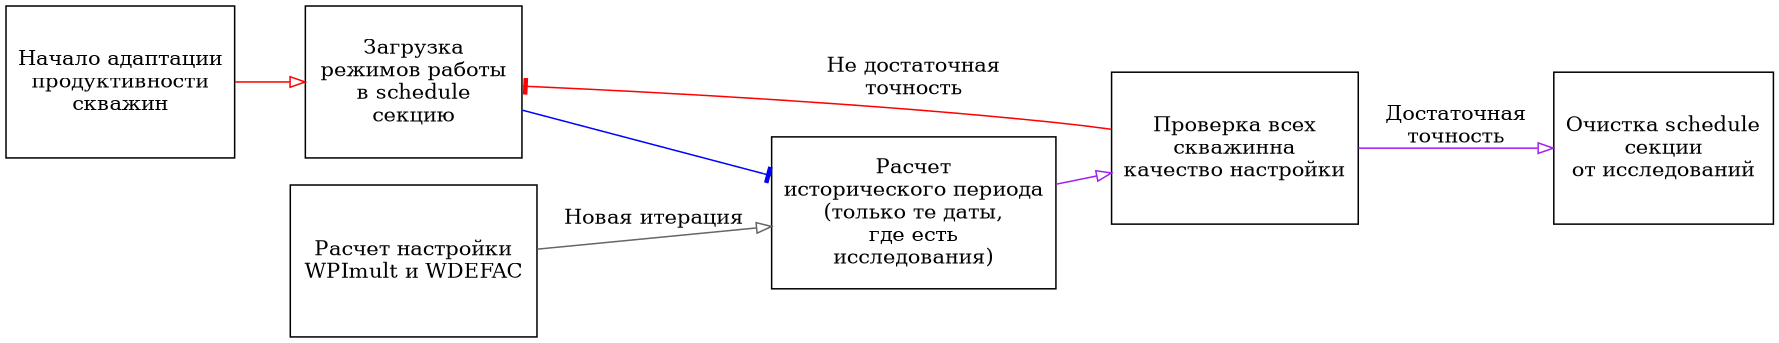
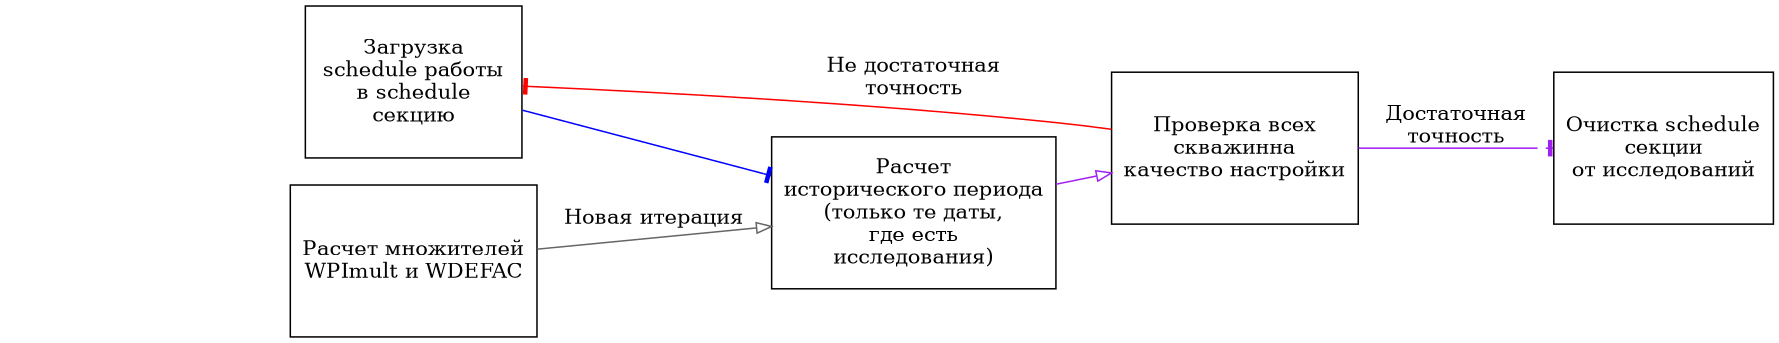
  digraph {
    rankdir=LR
    node [shape=box]
    edge [arrowhead=onormal color=red]
-   n1 [height=1.4 label="Начало адаптации\nпродуктивности\nскважин" width=2]
-   n2 [height=1.4 label="Загрузка\nрежимов работы\nв schedule\nсекцию" width=2]
+   n2 [height=1.4 label="Загрузка\nschedule работы\nв schedule\nсекцию" width=2]
    n3 [height=1.4 label="Расчет\nисторического периода\n(только те даты,\nгде есть\n\исследования)" width=2]
    n4 [height=1.4 label="Проверка всех\nскважинна\nкачество настройки" width=2]
    n5 [height=1.4 label="Очистка schedule\nсекции\nот исследований" width=2]
-   n6 [height=1.4 label="Расчет настройки\nWPImult и WDEFAC" width=2]
-   n1 -> n2
+   n6 [height=1.4 label="Расчет множителей\nWPImult и WDEFAC" width=2]
    n2 -> n3 [arrowhead=tee color=blue]
    n3 -> n4 [color=purple]
    n4 -> n2 [arrowhead=tee label="Не достаточная\nточность"]
-   n4 -> n5 [color=purple label="Достаточная\nточность"]
+   n4 -> n5 [arrowhead=tee color=purple label="Достаточная\nточность"]
    n6 -> n3 [color=gray40 label="Новая итерация"]
  }
